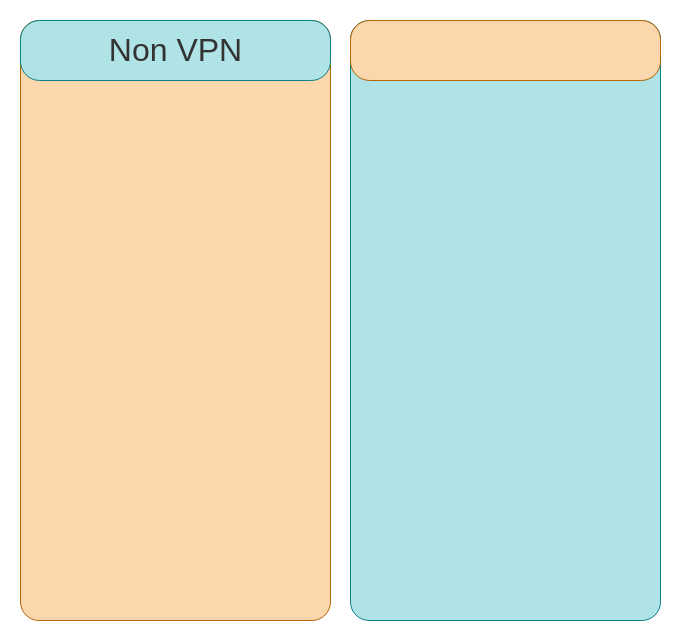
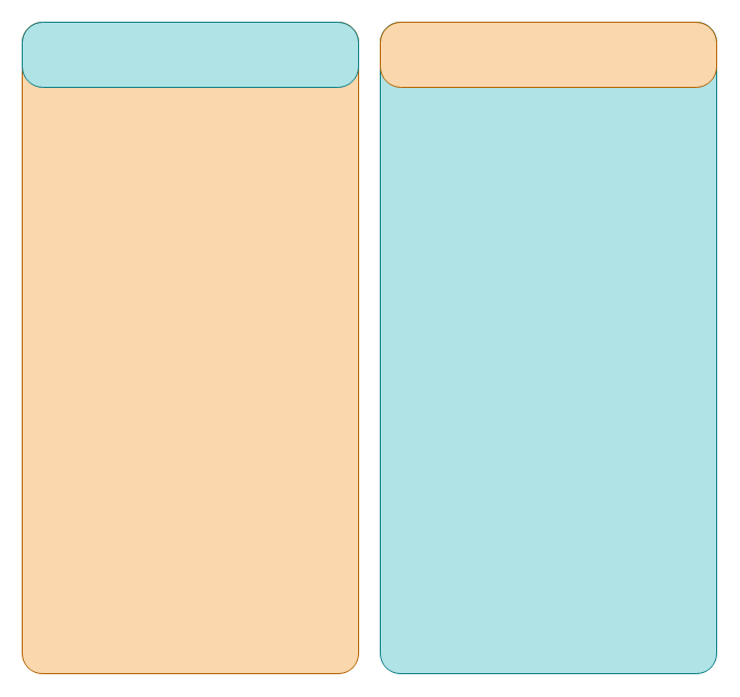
  <mxCell id="0" />
  <mxCell id="1" parent="0" />
  <mxCell id="2" value="" style="rounded=1;whiteSpace=wrap;html=1;arcSize=6;fillColor=#fad7ac;strokeColor=#b46504;" vertex="1" parent="1"><mxGeometry x="20" y="20" width="310" height="600" as="geometry" /></mxCell>
  <mxCell id="3" value="" style="rounded=1;whiteSpace=wrap;html=1;arcSize=6;fillColor=#b0e3e6;strokeColor=#0e8088;" vertex="1" parent="1"><mxGeometry x="350" y="20" width="310" height="600" as="geometry" /></mxCell>
  <mxCell id="4" value="" style="rounded=1;whiteSpace=wrap;html=1;arcSize=32;fillColor=#fad7ac;strokeColor=#b46504;" vertex="1" parent="1"><mxGeometry x="350" y="20" width="310" height="60" as="geometry" /></mxCell>
  <mxCell id="5" value="" style="rounded=1;whiteSpace=wrap;html=1;arcSize=32;fillColor=#b0e3e6;strokeColor=#0e8088;" vertex="1" parent="1"><mxGeometry x="20" y="20" width="310" height="60" as="geometry" /></mxCell>
- <mxCell id="6" value="Non VPN" style="text;html=1;align=center;verticalAlign=middle;whiteSpace=wrap;rounded=0;fontSize=32;fillColor=none;strokeColor=none;labelBackgroundColor=none;labelBorderColor=none;fontColor=#333333;" vertex="1" parent="1"><mxGeometry x="82.5" y="35" width="185" height="30" as="geometry" /></mxCell>
